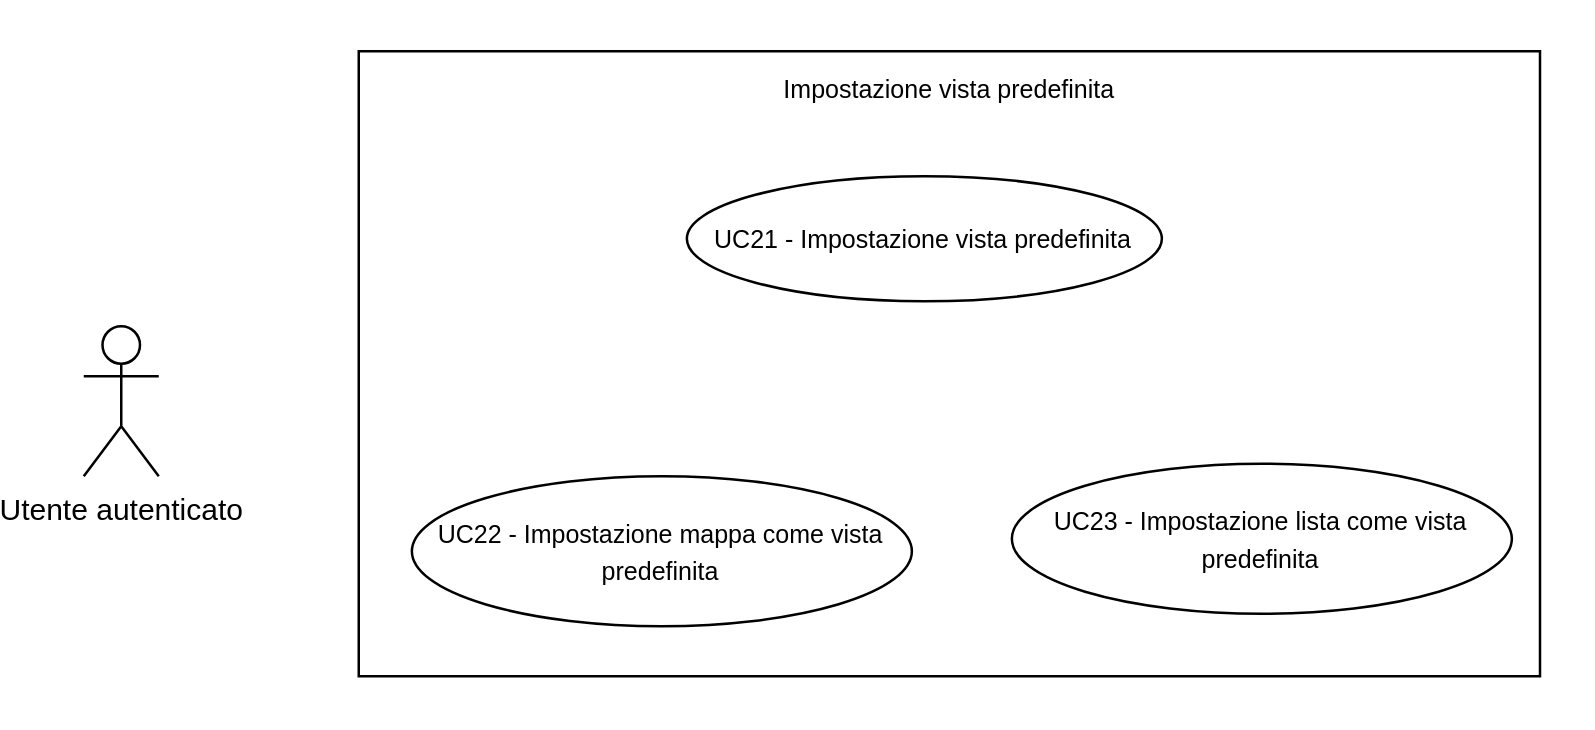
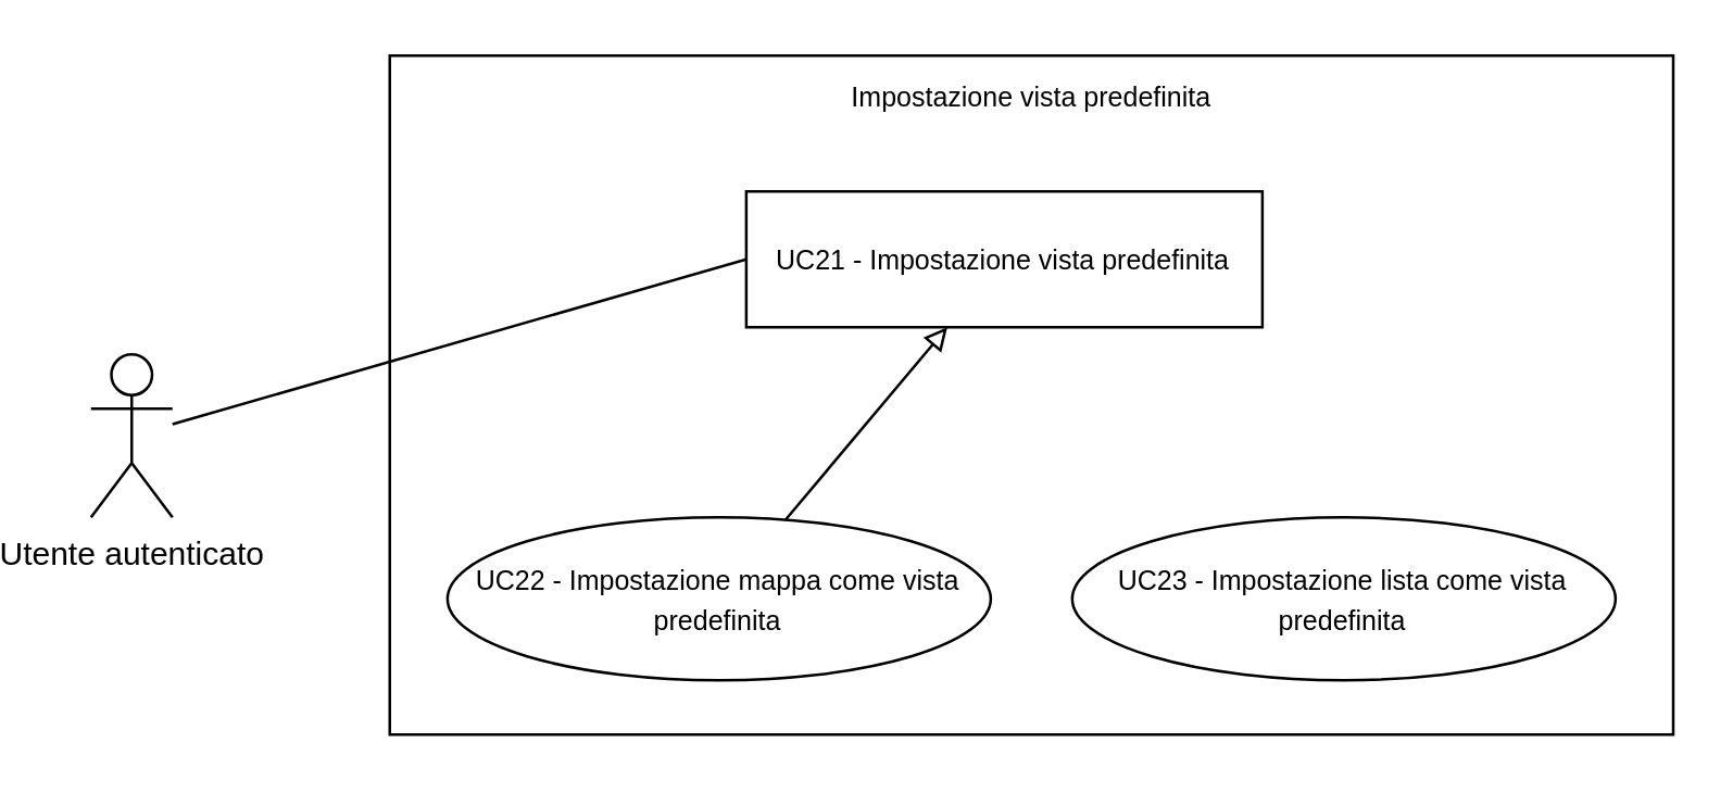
  <mxCell id="0" />
  <mxCell id="1" parent="0" />
  <mxCell id="2" value="" style="rounded=0;whiteSpace=wrap;html=1;fontFamily=Helvetica;" parent="1" vertex="1"><mxGeometry x="130" y="20" width="472.5" height="250" as="geometry" /></mxCell>
+ <mxCell id="3" style="rounded=0;orthogonalLoop=1;jettySize=auto;html=1;fontFamily=Helvetica;fontSize=10;endArrow=none;endFill=0;entryX=0;entryY=0.5;entryDx=0;entryDy=0;" parent="1" source="4" edge="1" target="5"><mxGeometry relative="1" as="geometry"><mxPoint x="200" y="160" as="targetPoint" /></mxGeometry></mxCell>
  <mxCell id="4" value="Utente autenticato" style="shape=umlActor;verticalLabelPosition=bottom;verticalAlign=top;html=1;outlineConnect=0;" parent="1" vertex="1"><mxGeometry x="20" y="130" width="30" height="60" as="geometry" /></mxCell>
- <mxCell id="5" value="&lt;font style=&quot;font-size: 10px;&quot;&gt;UC21 -&amp;nbsp;&lt;/font&gt;&lt;span style=&quot;font-size: 10px;&quot;&gt;Impostazione vista predefinita&lt;/span&gt;" style="ellipse;whiteSpace=wrap;html=1;" parent="1" vertex="1"><mxGeometry x="261.25" y="70" width="190" height="50" as="geometry" /></mxCell>
+ <mxCell id="5" value="&lt;font style=&quot;font-size: 10px;&quot;&gt;UC21 -&amp;nbsp;&lt;/font&gt;&lt;span style=&quot;font-size: 10px;&quot;&gt;Impostazione vista predefinita&lt;/span&gt;" style="whiteSpace=wrap;html=1;rounded=0;" parent="1" vertex="1"><mxGeometry x="261.25" y="70" width="190" height="50" as="geometry" /></mxCell>
  <mxCell id="6" value="Impostazione vista predefinita" style="text;html=1;strokeColor=none;fillColor=none;align=center;verticalAlign=middle;whiteSpace=wrap;rounded=0;fontSize=10;" parent="1" vertex="1"><mxGeometry x="263.75" y="20" width="205" height="30" as="geometry" /></mxCell>
+ <mxCell id="7" style="rounded=0;orthogonalLoop=1;jettySize=auto;html=1;endArrow=block;endFill=0;" edge="1" parent="1" source="8" target="5"><mxGeometry relative="1" as="geometry" /></mxCell>
  <mxCell id="8" value="&lt;font style=&quot;font-size: 10px;&quot;&gt;UC22 -&amp;nbsp;&lt;/font&gt;&lt;span style=&quot;font-size: 10px;&quot;&gt;Impostazione mappa come vista predefinita&lt;/span&gt;" style="ellipse;whiteSpace=wrap;html=1;" vertex="1" parent="1"><mxGeometry x="151.25" y="190" width="200" height="60" as="geometry" /></mxCell>
- <mxCell id="9" value="&lt;font style=&quot;font-size: 10px;&quot;&gt;UC23 -&amp;nbsp;&lt;/font&gt;&lt;span style=&quot;font-size: 10px;&quot;&gt;Impostazione lista come vista predefinita&lt;/span&gt;" style="ellipse;whiteSpace=wrap;html=1;" vertex="1" parent="1"><mxGeometry x="391.25" y="185" width="200" height="60" as="geometry" /></mxCell>
+ <mxCell id="9" value="&lt;font style=&quot;font-size: 10px;&quot;&gt;UC23 -&amp;nbsp;&lt;/font&gt;&lt;span style=&quot;font-size: 10px;&quot;&gt;Impostazione lista come vista predefinita&lt;/span&gt;" style="ellipse;whiteSpace=wrap;html=1;" vertex="1" parent="1"><mxGeometry x="381.25" y="190" width="200" height="60" as="geometry" /></mxCell>
